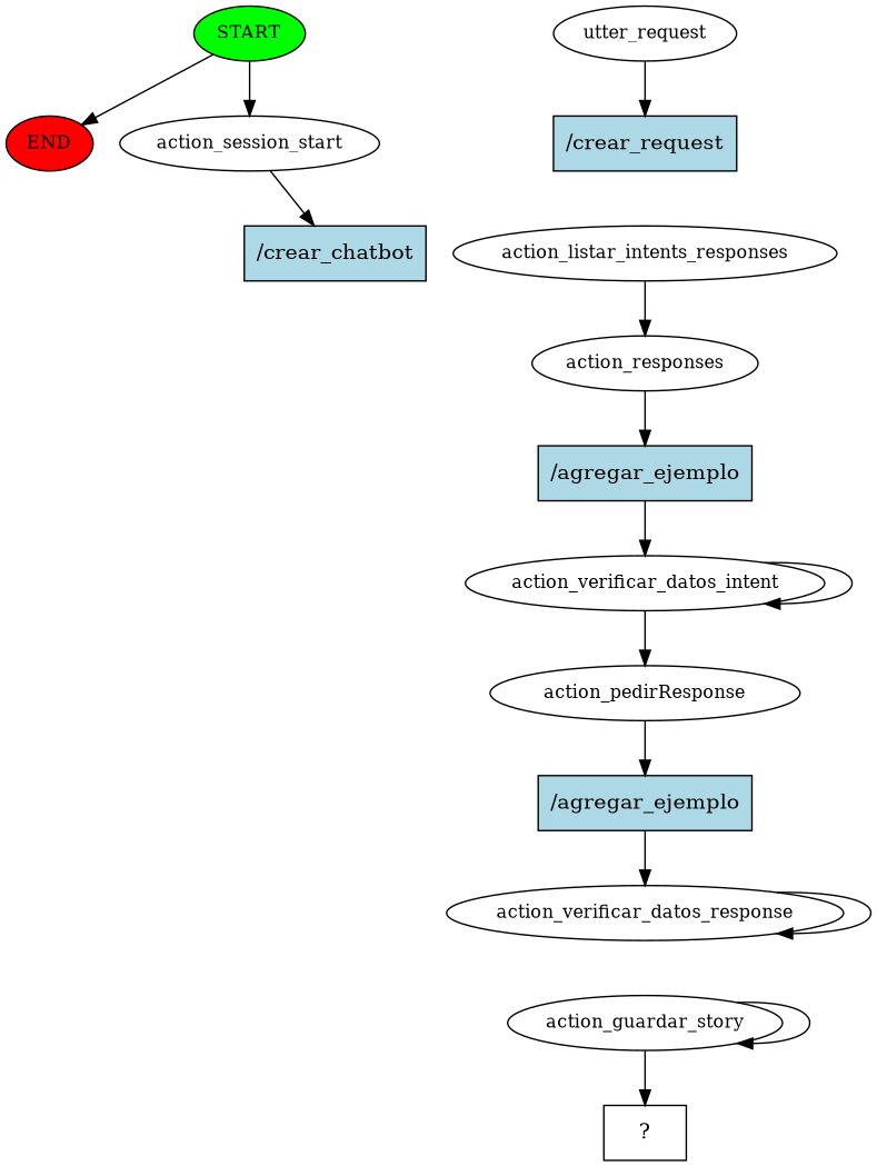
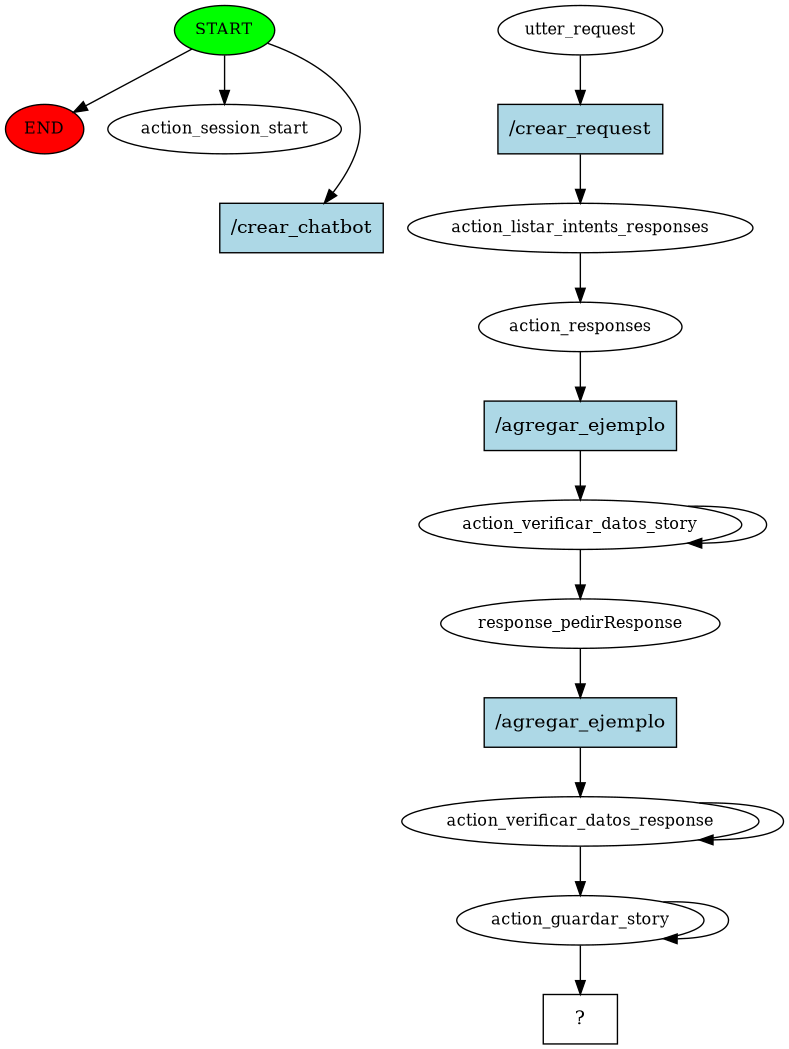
  digraph {
    node [fontsize=12]
    n1 [fillcolor=green label=START style=filled]
    n2 [fillcolor=red label=END style=filled]
    n3 [label=action_session_start]
    n4 [fillcolor=lightblue label="/crear_chatbot" shape=rect style=filled fontsize=""]
    n5 [label=utter_request]
    n6 [fillcolor=lightblue label="/crear_request" shape=rect style=filled fontsize=""]
    n7 [label=action_listar_intents_responses]
    n8 [label=action_responses]
    n9 [fillcolor=lightblue label="/agregar_ejemplo" shape=rect style=filled fontsize=""]
-   n10 [label=action_verificar_datos_intent]
-   n11 [label=action_pedirResponse]
+   n10 [label=action_verificar_datos_story]
+   n11 [label=response_pedirResponse]
    n12 [fillcolor=lightblue label="/agregar_ejemplo" shape=rect style=filled fontsize=""]
    n13 [label=action_verificar_datos_response]
    n14 [label=action_guardar_story]
    n15 [label="  ?  " shape=rect fontsize=""]
    n1 -> n2
    n1 -> n3
-   n3 -> n4
+   n1 -> n4
    n5 -> n6
+   n6 -> n7
    n7 -> n8
    n8 -> n9
    n9 -> n10
    n10 -> n10
    n10 -> n11
    n11 -> n12
    n12 -> n13
    n13 -> n13
+   n13 -> n14
    n14 -> n14
    n14 -> n15
  }
